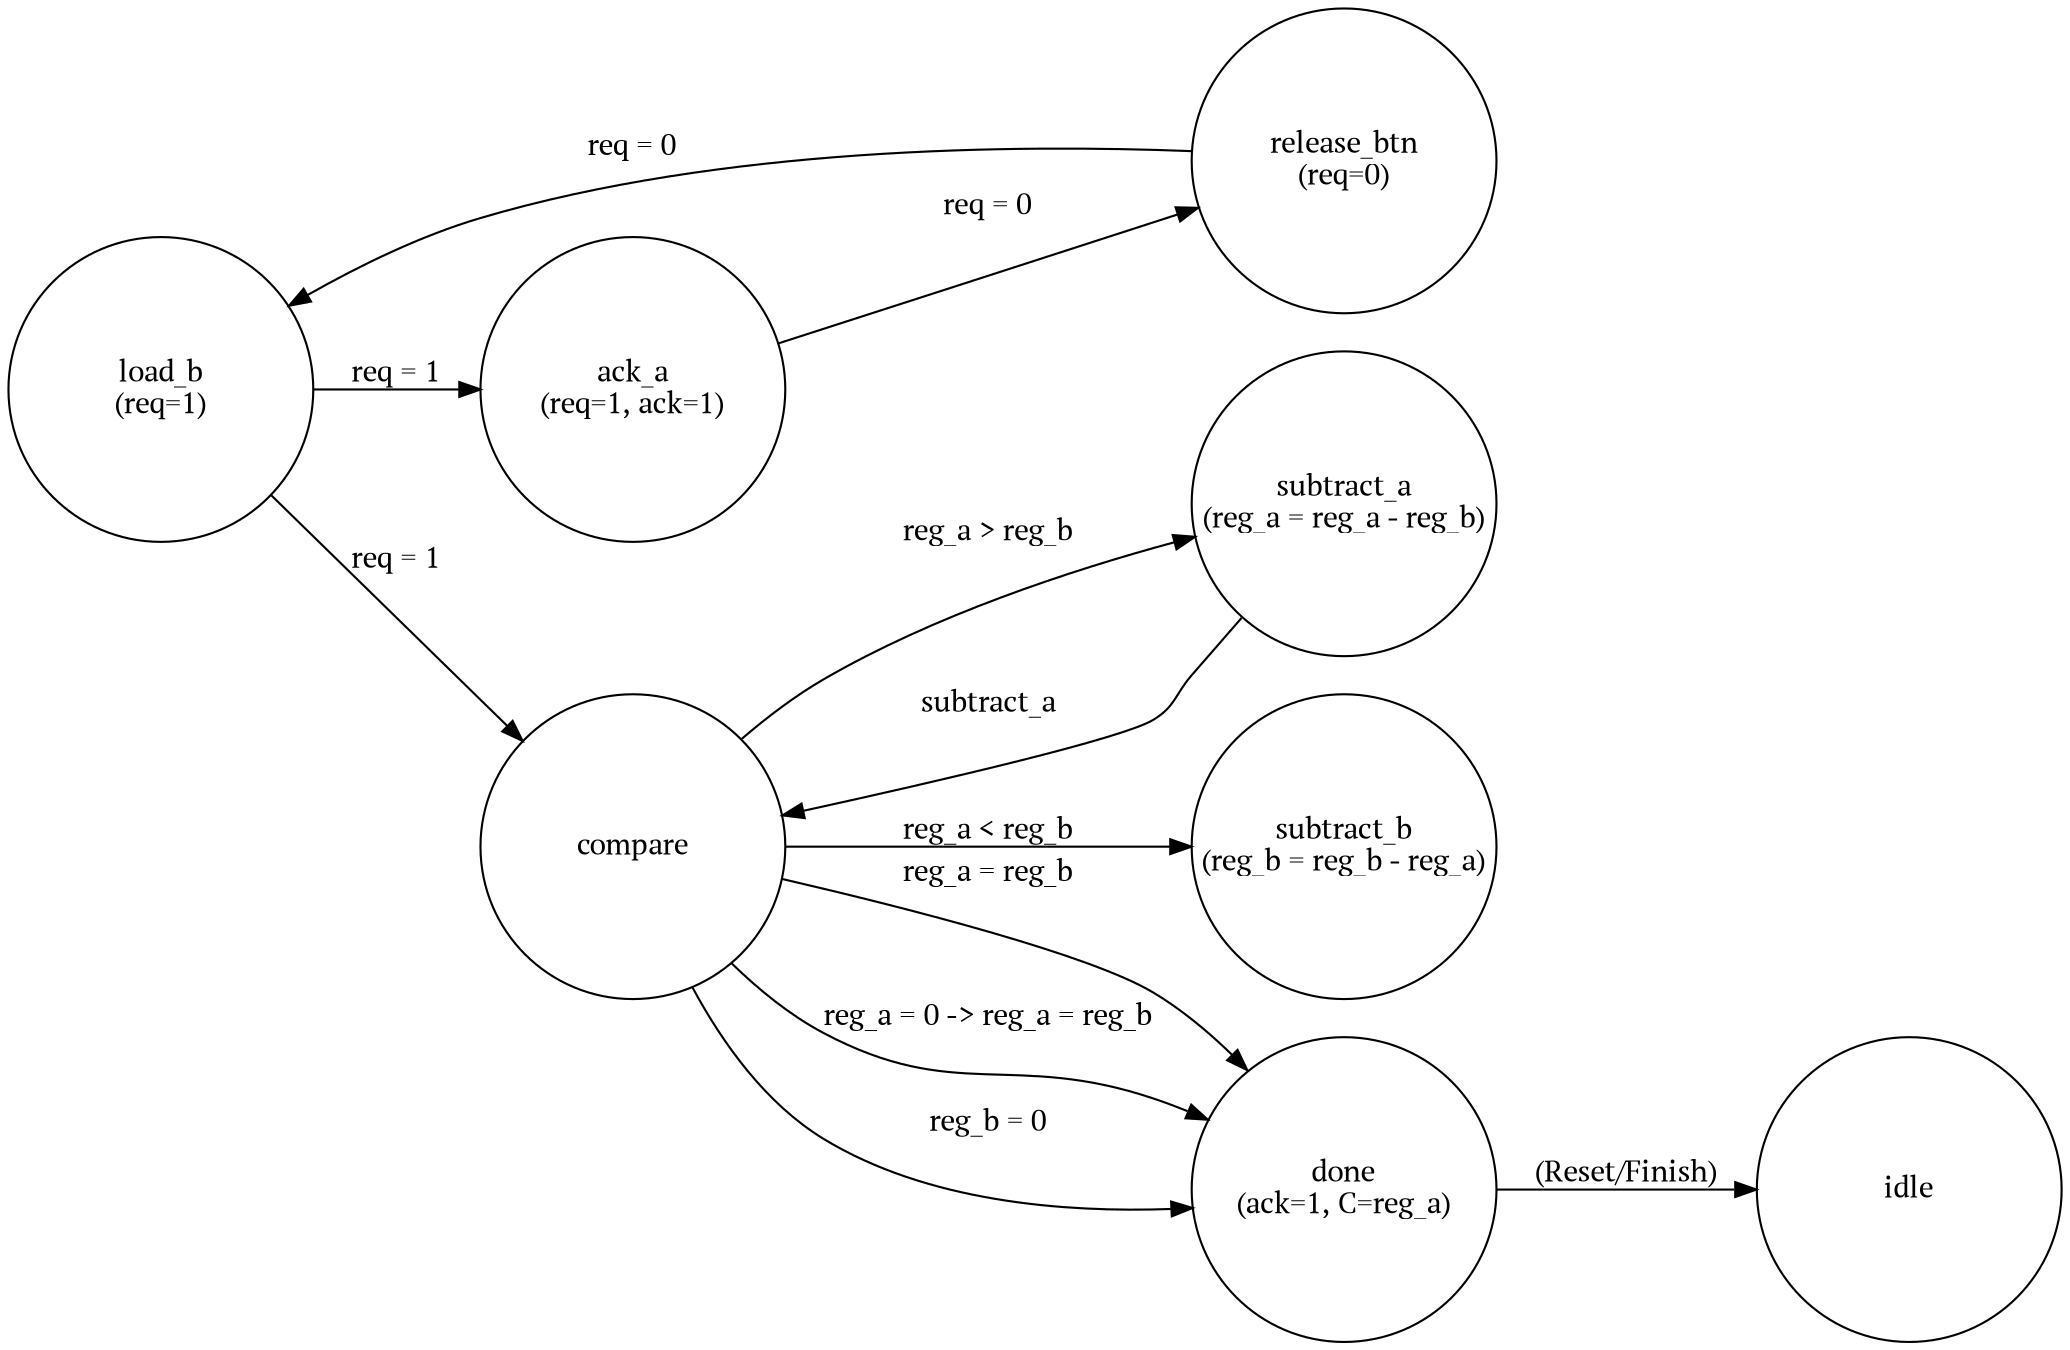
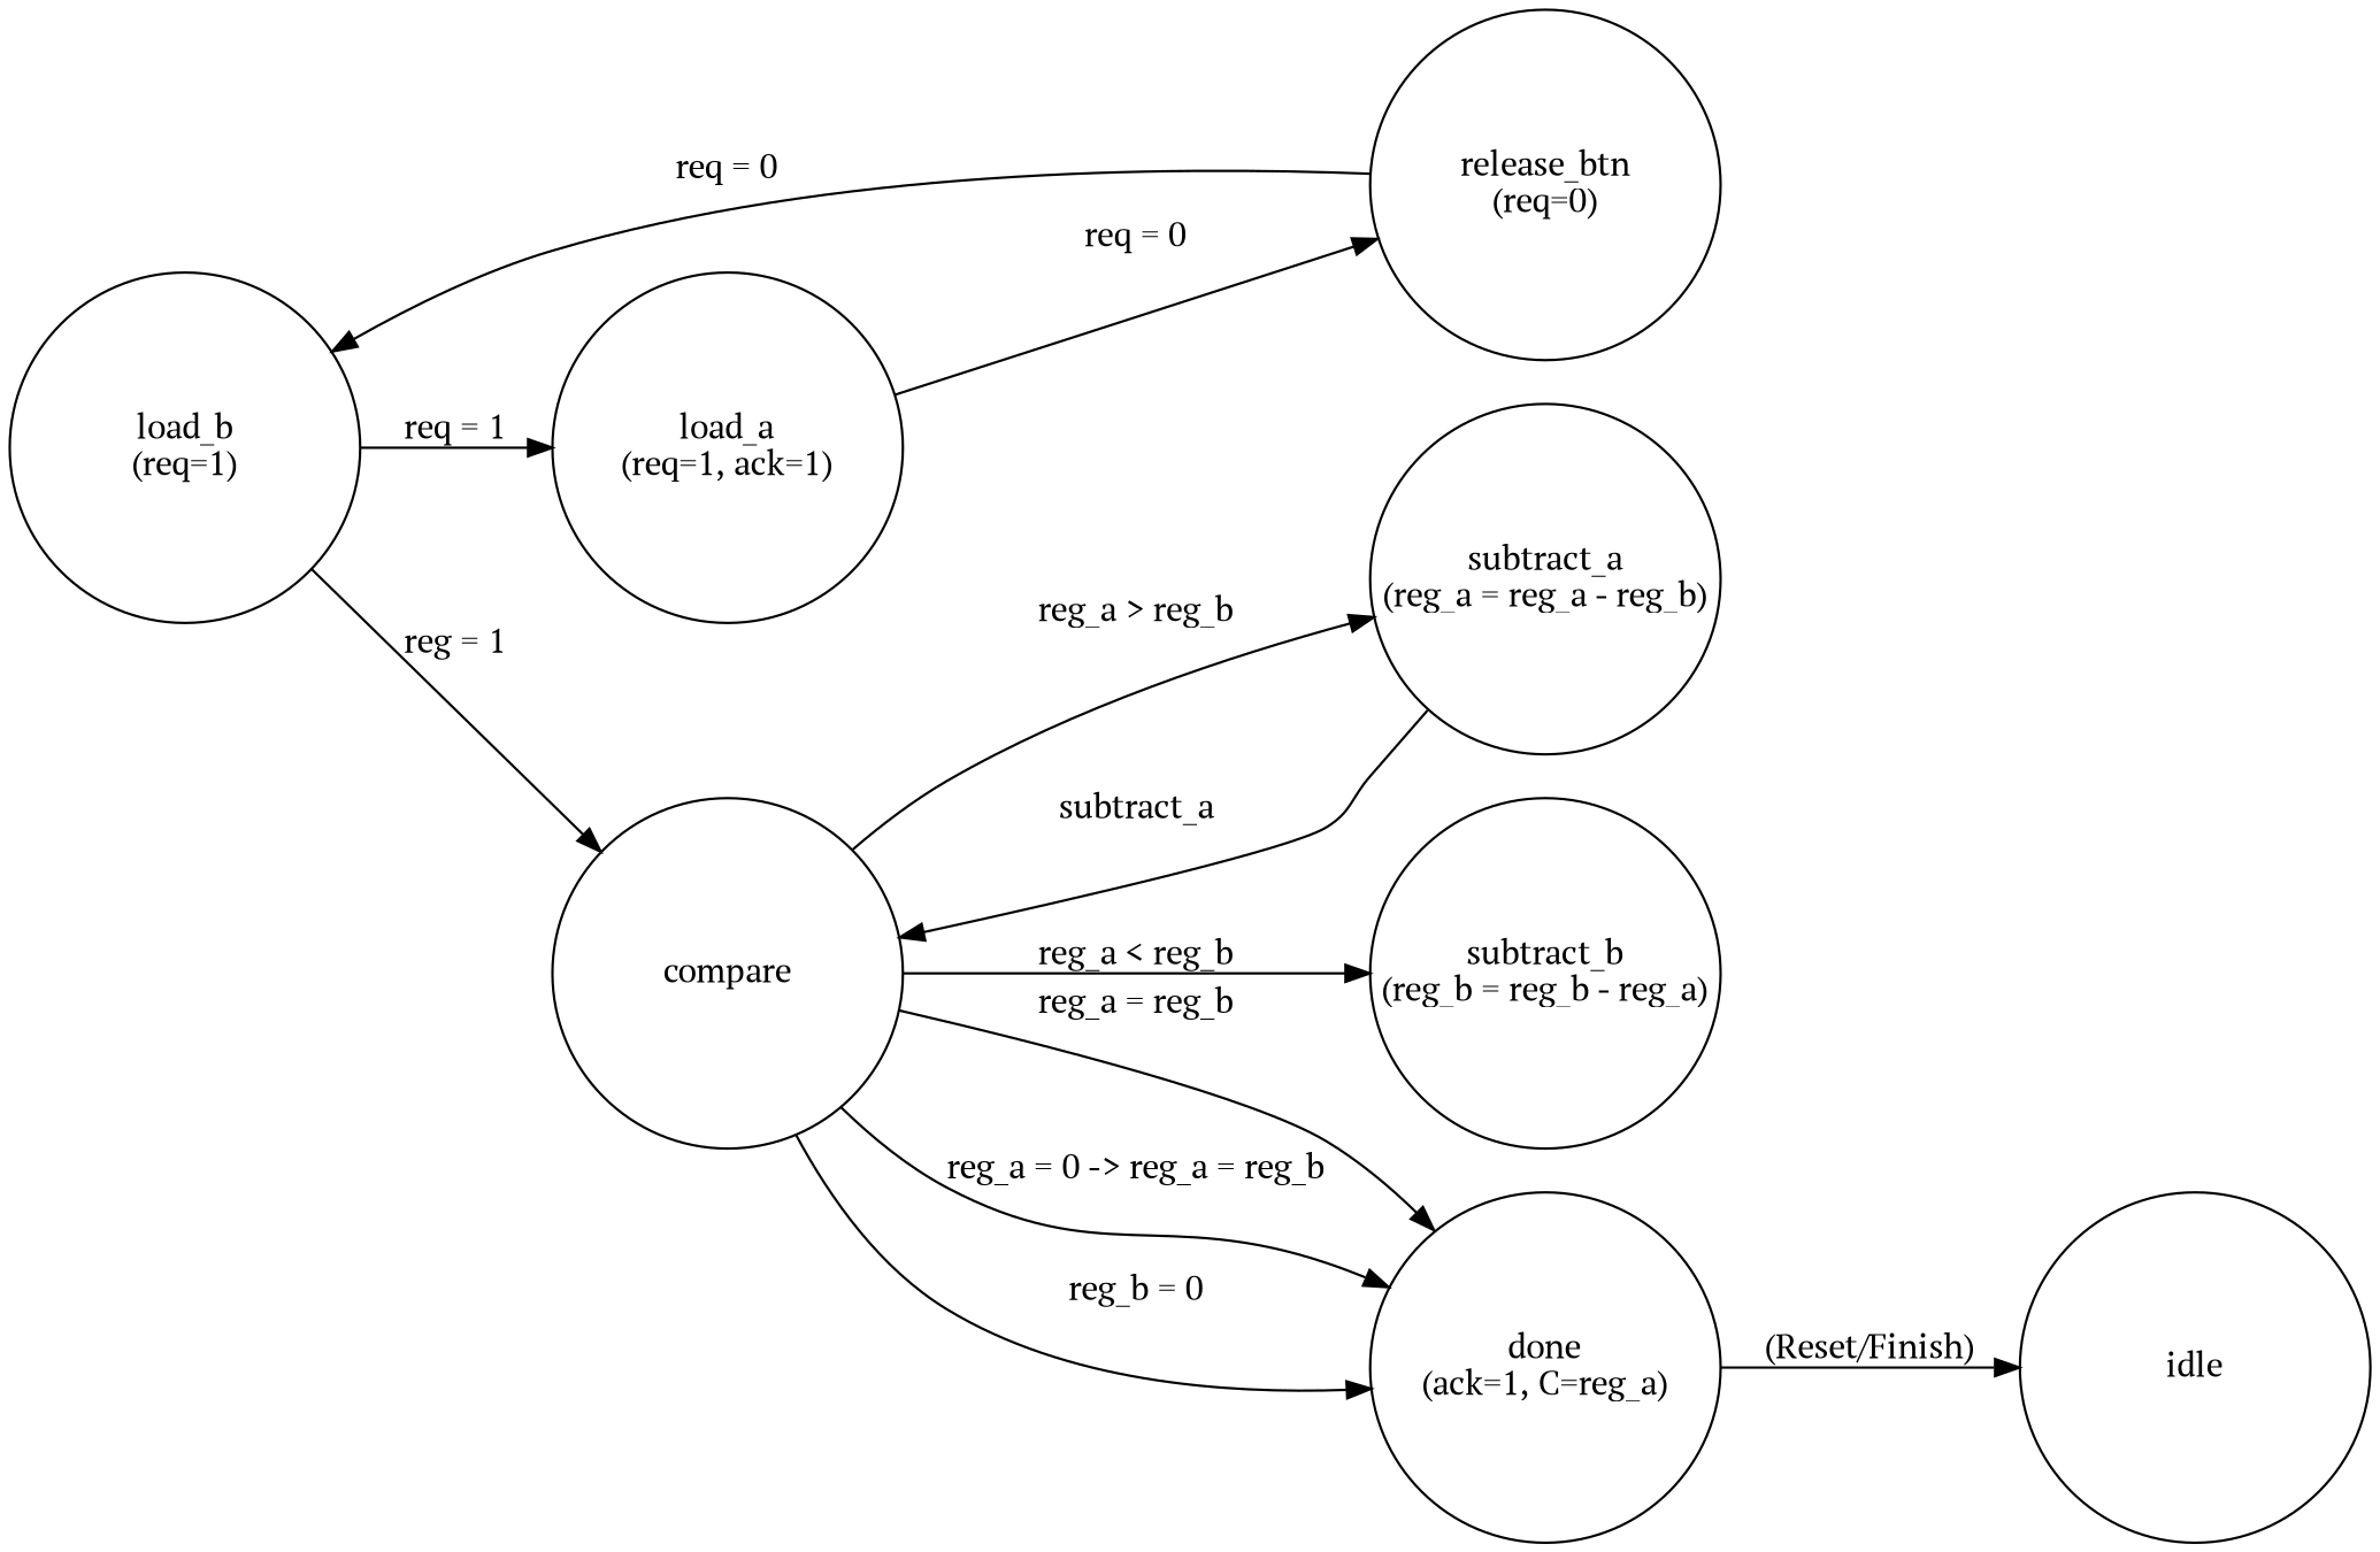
  digraph {
    fontname="PT Serif"
    rankdir=LR
    node [fixedsize=true fontname="PT Serif" shape=ellipse]
    edge [fontname="PT Serif"]
    n1 [height=2 label=idle width=2]
-   n2 [height=2 label="ack_a\n(req=1, ack=1)" width=2]
+   n2 [height=2 label="load_a\n(req=1, ack=1)" width=2]
    n3 [height=2 label="release_btn\n(req=0)" width=2]
    n4 [height=2 label="load_b\n(req=1)" width=2]
    n5 [height=2 label=compare width=2]
    n6 [height=2 label="subtract_a\n(reg_a = reg_a - reg_b)" width=2]
    n7 [height=2 label="subtract_b\n(reg_b = reg_b - reg_a)" width=2]
    n8 [height=2 label="done\n(ack=1, C=reg_a)" width=2]
    n2 -> n3 [label="req = 0"]
    n3 -> n4 [label="req = 0"]
    n4 -> n2 [label="req = 1"]
-   n4 -> n5 [label="req = 1"]
+   n4 -> n5 [label="reg = 1"]
    n5 -> n6 [label="reg_a > reg_b"]
    n5 -> n7 [label="reg_a < reg_b"]
    n5 -> n8 [label="reg_a = reg_b"]
    n5 -> n8 [label="reg_a = 0 -> reg_a = reg_b"]
    n5 -> n8 [label="reg_b = 0"]
    n6 -> n5 [label=subtract_a]
    n8 -> n1 [label="(Reset/Finish)"]
  }
